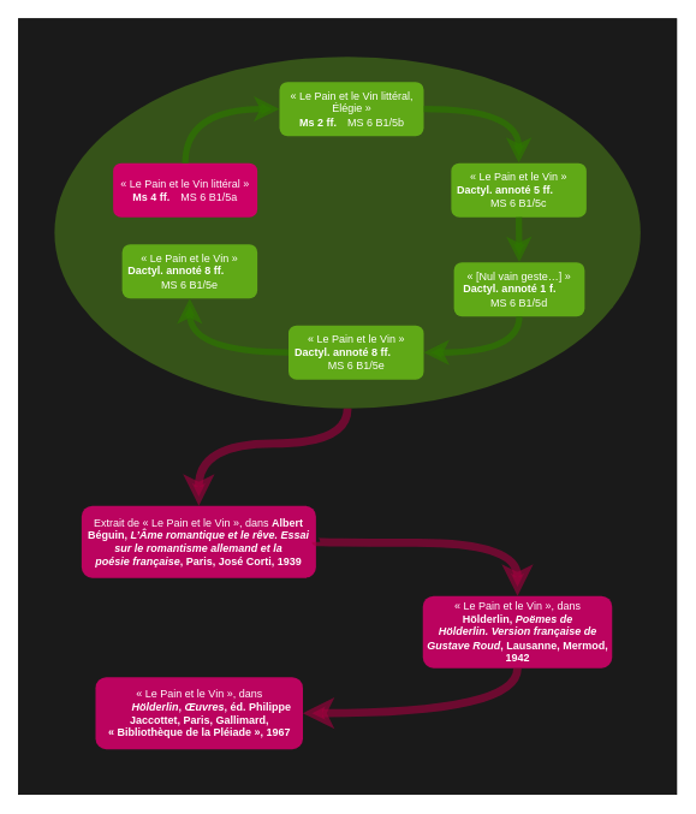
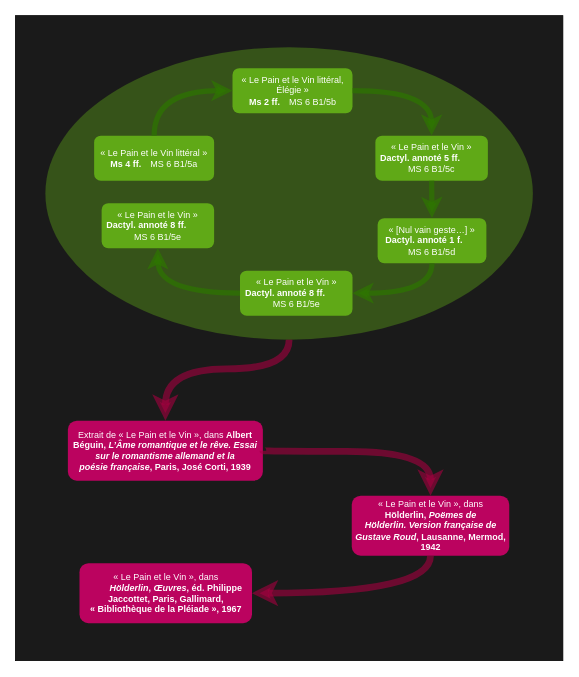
  <mxCell id="0" />
  <mxCell id="1" parent="0" />
  <mxCell id="2" value="" style="rounded=0;whiteSpace=wrap;html=1;fillColor=#1A1A1A;" parent="1" vertex="1"><mxGeometry x="20" y="20" width="730" height="860" as="geometry" /></mxCell>
  <mxCell id="3" value="" style="ellipse;whiteSpace=wrap;html=1;fillColor=#60a917;strokeColor=none;opacity=40;fontColor=#ffffff;" parent="1" vertex="1"><mxGeometry x="60" y="62" width="650" height="390" as="geometry" /></mxCell>
- <mxCell id="4" value="&lt;div&gt;&lt;span style=&quot;font-weight: normal&quot;&gt;« Le Pain et le Vin littéral »&lt;/span&gt;&lt;/div&gt;&lt;div&gt;Ms 4 ff.&lt;span style=&quot;font-weight: normal ; white-space: pre&quot;&gt;&#09;&lt;/span&gt;&lt;span style=&quot;font-weight: normal&quot;&gt;MS 6 B1/5a&lt;/span&gt;&lt;/div&gt;" style="rounded=1;whiteSpace=wrap;html=1;fillColor=#cc0066;strokeColor=none;fontStyle=1;fontColor=#ffffff;" parent="1" vertex="1"><mxGeometry x="125" y="180" width="160" height="60" as="geometry" /></mxCell>
+ <mxCell id="4" value="&lt;div&gt;&lt;span style=&quot;font-weight: normal&quot;&gt;« Le Pain et le Vin littéral »&lt;/span&gt;&lt;/div&gt;&lt;div&gt;Ms 4 ff.&lt;span style=&quot;font-weight: normal ; white-space: pre&quot;&gt;&#09;&lt;/span&gt;&lt;span style=&quot;font-weight: normal&quot;&gt;MS 6 B1/5a&lt;/span&gt;&lt;/div&gt;" style="rounded=1;whiteSpace=wrap;html=1;fillColor=#60a917;strokeColor=none;fontStyle=1;fontColor=#ffffff;" parent="1" vertex="1"><mxGeometry x="125" y="180" width="160" height="60" as="geometry" /></mxCell>
  <mxCell id="5" value="&lt;div&gt;&lt;span&gt;« Le Pain et le Vin littéral, Élégie »&lt;/span&gt;&lt;/div&gt;&lt;div&gt;&lt;span&gt;&lt;b&gt;Ms 2 ff.&lt;/b&gt;&lt;span style=&quot;white-space: pre&quot;&gt;&#09;&lt;/span&gt;MS 6 B1/5b&lt;/span&gt;&lt;/div&gt;" style="rounded=1;whiteSpace=wrap;html=1;fillColor=#60a917;strokeColor=none;fontStyle=0;fontColor=#ffffff;" parent="1" vertex="1"><mxGeometry x="309.5" y="90" width="160" height="60" as="geometry" /></mxCell>
  <mxCell id="6" value="&lt;div&gt;&lt;span style=&quot;font-weight: normal&quot;&gt;« Le Pain et le Vin »&lt;/span&gt;&lt;/div&gt;&lt;div&gt;Dactyl. annoté 5 ff.&lt;span style=&quot;font-weight: normal ; white-space: pre&quot;&gt;&#09;&lt;/span&gt;&lt;span style=&quot;font-weight: normal&quot;&gt;&amp;nbsp; MS 6 B1/5c&lt;/span&gt;&lt;/div&gt;" style="rounded=1;whiteSpace=wrap;html=1;fillColor=#60a917;strokeColor=none;fontStyle=1;fontColor=#ffffff;" parent="1" vertex="1"><mxGeometry x="500" y="180" width="150" height="60" as="geometry" /></mxCell>
  <mxCell id="7" value="&lt;div&gt;&lt;span style=&quot;font-weight: normal&quot;&gt;« [Nul vain geste…] »&lt;/span&gt;&lt;/div&gt;&lt;div&gt;Dactyl. annoté 1 f.&lt;span style=&quot;font-weight: normal ; white-space: pre&quot;&gt;&#09;&lt;/span&gt;&lt;span style=&quot;font-weight: normal&quot;&gt;&amp;nbsp; &amp;nbsp; &amp;nbsp; MS 6 B1/5d&lt;/span&gt;&lt;/div&gt;" style="rounded=1;whiteSpace=wrap;html=1;fillColor=#60a917;strokeColor=none;fontStyle=1;fontColor=#ffffff;" parent="1" vertex="1"><mxGeometry x="503" y="290" width="145" height="60" as="geometry" /></mxCell>
  <mxCell id="8" value="&lt;div&gt;&lt;span style=&quot;font-weight: normal&quot;&gt;« Le Pain et le Vin »&lt;/span&gt;&lt;/div&gt;&lt;div&gt;Dactyl. annoté 8 ff.&lt;span style=&quot;font-weight: normal ; white-space: pre&quot;&gt;&#09;&lt;/span&gt;&lt;span style=&quot;font-weight: normal&quot;&gt;&amp;nbsp; MS 6 B1/5e&lt;/span&gt;&lt;/div&gt;" style="rounded=1;whiteSpace=wrap;html=1;fillColor=#60a917;strokeColor=none;fontStyle=1;fontColor=#ffffff;" parent="1" vertex="1"><mxGeometry x="319.5" y="360" width="150" height="60" as="geometry" /></mxCell>
  <mxCell id="9" value="&lt;div&gt;&lt;span style=&quot;font-weight: normal&quot;&gt;« Le Pain et le Vin »&lt;/span&gt;&lt;/div&gt;&lt;div&gt;Dactyl. annoté 8 ff.&lt;span style=&quot;font-weight: normal ; white-space: pre&quot;&gt;&#09;&lt;/span&gt;&lt;span style=&quot;font-weight: normal&quot;&gt;&amp;nbsp; MS 6 B1/5e&lt;/span&gt;&lt;/div&gt;" style="rounded=1;whiteSpace=wrap;html=1;fillColor=#60a917;strokeColor=none;fontStyle=1;fontColor=#ffffff;" parent="1" vertex="1"><mxGeometry x="135" y="270" width="150" height="60" as="geometry" /></mxCell>
  <mxCell id="10" value="" style="endArrow=classic;html=1;fontColor=#FFFFFF;entryX=0;entryY=0.5;entryDx=0;entryDy=0;exitX=0.5;exitY=0;exitDx=0;exitDy=0;edgeStyle=orthogonalEdgeStyle;curved=1;strokeColor=#2D7600;strokeWidth=7;fillColor=#60a917;opacity=70;" parent="1" source="4" target="5" edge="1"><mxGeometry width="50" height="50" relative="1" as="geometry"><mxPoint x="60" y="560" as="sourcePoint" /><mxPoint x="110" y="510" as="targetPoint" /></mxGeometry></mxCell>
  <mxCell id="11" value="" style="endArrow=classic;html=1;fontColor=#FFFFFF;entryX=0.5;entryY=0;entryDx=0;entryDy=0;exitX=1;exitY=0.5;exitDx=0;exitDy=0;edgeStyle=orthogonalEdgeStyle;curved=1;strokeColor=#2D7600;strokeWidth=7;fillColor=#60a917;opacity=70;" parent="1" source="5" target="6" edge="1"><mxGeometry width="50" height="50" relative="1" as="geometry"><mxPoint x="150" y="180" as="sourcePoint" /><mxPoint x="300" y="130" as="targetPoint" /></mxGeometry></mxCell>
  <mxCell id="12" value="" style="endArrow=classic;html=1;fontColor=#FFFFFF;entryX=0.5;entryY=0;entryDx=0;entryDy=0;exitX=0.5;exitY=1;exitDx=0;exitDy=0;strokeColor=#2D7600;strokeWidth=7;fillColor=#60a917;opacity=70;" parent="1" source="6" target="7" edge="1"><mxGeometry width="50" height="50" relative="1" as="geometry"><mxPoint x="460" y="130" as="sourcePoint" /><mxPoint x="585" y="180" as="targetPoint" /></mxGeometry></mxCell>
  <mxCell id="13" value="" style="endArrow=classic;html=1;fontColor=#FFFFFF;entryX=1;entryY=0.5;entryDx=0;entryDy=0;exitX=0.5;exitY=1;exitDx=0;exitDy=0;edgeStyle=orthogonalEdgeStyle;curved=1;strokeColor=#2D7600;strokeWidth=7;fillColor=#60a917;opacity=70;" parent="1" source="7" target="8" edge="1"><mxGeometry width="50" height="50" relative="1" as="geometry"><mxPoint x="585" y="240" as="sourcePoint" /><mxPoint x="583" y="310" as="targetPoint" /></mxGeometry></mxCell>
  <mxCell id="14" value="" style="endArrow=classic;html=1;fontColor=#FFFFFF;exitX=0;exitY=0.5;exitDx=0;exitDy=0;edgeStyle=orthogonalEdgeStyle;curved=1;strokeColor=#2D7600;strokeWidth=7;fillColor=#60a917;opacity=70;" parent="1" source="8" target="9" edge="1"><mxGeometry width="50" height="50" relative="1" as="geometry"><mxPoint x="633" y="370" as="sourcePoint" /><mxPoint x="550" y="470" as="targetPoint" /></mxGeometry></mxCell>
  <mxCell id="15" value="&lt;font style=&quot;font-size: 12px&quot;&gt;&lt;span style=&quot;text-indent: 0.7cm&quot;&gt;&lt;span style=&quot;font-weight: normal&quot;&gt;Extrait de « Le Pain et le Vin », dans &lt;/span&gt;Albert Béguin,&amp;nbsp;&lt;/span&gt;&lt;i style=&quot;text-indent: 0.7cm&quot;&gt;L’Âme&amp;nbsp;&lt;/i&gt;&lt;i style=&quot;text-indent: 0.7cm&quot;&gt;romantique et le rêve. Essai sur le romantisme allemand et la poésie&amp;nbsp;&lt;/i&gt;&lt;font style=&quot;text-indent: 0.7cm ; font-size: 12px&quot;&gt;&lt;span lang=&quot;fr-FR&quot;&gt;&lt;i&gt;française&lt;/i&gt;&lt;/span&gt;&lt;/font&gt;&lt;font style=&quot;text-indent: 0.7cm ; font-size: 12px&quot;&gt;&lt;span lang=&quot;fr-FR&quot;&gt;,&amp;nbsp;&lt;/span&gt;&lt;/font&gt;&lt;span style=&quot;text-indent: 0.7cm&quot;&gt;Paris, José Corti, 1939&lt;/span&gt;&lt;font face=&quot;Times New Roman, serif&quot; style=&quot;font-weight: normal ; text-indent: 0.7cm&quot;&gt;&lt;span lang=&quot;fr-FR&quot;&gt;&lt;br&gt;&lt;/span&gt;&lt;/font&gt;&lt;/font&gt;" style="rounded=1;whiteSpace=wrap;html=1;fillColor=#CC0066;strokeColor=none;fontColor=#ffffff;fontStyle=1;align=center;opacity=90;" parent="1" vertex="1"><mxGeometry x="90" y="560" width="260" height="80" as="geometry" /></mxCell>
  <mxCell id="16" value="&lt;span style=&quot;background-color: transparent ; text-indent: 0.7cm&quot;&gt;&lt;span style=&quot;font-weight: normal&quot;&gt;« Le Pain et le Vin », dans&lt;/span&gt;&lt;br&gt;Hölderlin, &lt;/span&gt;&lt;i style=&quot;background-color: transparent ; text-indent: 0.7cm&quot;&gt;Poëmes de&lt;br&gt;Hölderlin. Version française de Gustave Roud&lt;/i&gt;&lt;span style=&quot;background-color: transparent ; text-indent: 0.7cm&quot;&gt;, Lausanne, Mermod,&lt;br&gt;1942&lt;/span&gt;" style="rounded=1;whiteSpace=wrap;html=1;fillColor=#CC0066;strokeColor=none;fontColor=#ffffff;fontStyle=1;align=center;opacity=90;" parent="1" vertex="1"><mxGeometry x="468.5" y="660" width="210" height="80" as="geometry" /></mxCell>
  <mxCell id="17" value="&lt;font style=&quot;background-color: transparent ; text-indent: 0.7cm&quot;&gt;&lt;span lang=&quot;fr-FR&quot;&gt;&lt;span style=&quot;text-indent: 26.457px&quot;&gt;&lt;span style=&quot;font-weight: normal&quot;&gt;« Le Pain et le Vin », dans&lt;/span&gt;&lt;br&gt;&lt;div style=&quot;text-indent: 26.457px&quot;&gt;&lt;font style=&quot;background-color: transparent ; text-indent: 0.7cm&quot;&gt;&lt;span lang=&quot;fr-FR&quot;&gt;&lt;i&gt;Hölderlin&lt;/i&gt;&lt;/span&gt;&lt;/font&gt;&lt;font style=&quot;background-color: transparent ; text-indent: 0.7cm&quot;&gt;&lt;span lang=&quot;fr-FR&quot;&gt;,&amp;nbsp;&lt;/span&gt;&lt;/font&gt;&lt;font style=&quot;background-color: transparent ; text-indent: 0.7cm&quot;&gt;&lt;span lang=&quot;fr-FR&quot;&gt;&lt;i&gt;Œuvres&lt;/i&gt;&lt;/span&gt;&lt;/font&gt;&lt;font style=&quot;background-color: transparent ; text-indent: 0.7cm&quot;&gt;&lt;span lang=&quot;fr-FR&quot;&gt;,&amp;nbsp;éd. Philippe Jaccottet, Paris, Gallimard, «&amp;nbsp;Bibliothèque de la Pléiade », 1967&lt;/span&gt;&lt;/font&gt;&lt;/div&gt;&lt;/span&gt;&lt;/span&gt;&lt;/font&gt;" style="rounded=1;whiteSpace=wrap;html=1;fillColor=#CC0066;strokeColor=none;fontColor=#ffffff;fontStyle=1;align=center;opacity=90;" parent="1" vertex="1"><mxGeometry x="105.5" y="750" width="230" height="80" as="geometry" /></mxCell>
  <mxCell id="18" value="" style="endArrow=classic;html=1;fontColor=#FFFFFF;entryX=0.5;entryY=0;entryDx=0;entryDy=0;strokeColor=#A50040;fillColor=#d80073;opacity=60;edgeStyle=orthogonalEdgeStyle;curved=1;strokeWidth=9;" parent="1" source="3" target="15" edge="1"><mxGeometry width="50" height="50" relative="1" as="geometry"><mxPoint x="385" y="471" as="sourcePoint" /><mxPoint x="740" y="330" as="targetPoint" /><Array as="points"><mxPoint x="385" y="491" /><mxPoint x="220" y="491" /></Array></mxGeometry></mxCell>
  <mxCell id="19" value="" style="endArrow=classic;html=1;fontColor=#FFFFFF;strokeColor=#A50040;fillColor=#d80073;opacity=60;edgeStyle=orthogonalEdgeStyle;curved=1;strokeWidth=9;exitX=1;exitY=0.5;exitDx=0;exitDy=0;entryX=0.5;entryY=0;entryDx=0;entryDy=0;" parent="1" source="15" target="16" edge="1"><mxGeometry width="50" height="50" relative="1" as="geometry"><mxPoint x="397.324" y="579.165" as="sourcePoint" /><mxPoint x="432.618" y="716.441" as="targetPoint" /><Array as="points"><mxPoint x="350.5" y="601" /><mxPoint x="573.5" y="601" /></Array></mxGeometry></mxCell>
  <mxCell id="20" value="" style="endArrow=classic;html=1;fontColor=#FFFFFF;strokeColor=#A50040;fillColor=#d80073;opacity=60;strokeWidth=9;exitX=0.5;exitY=1;exitDx=0;exitDy=0;entryX=1;entryY=0.5;entryDx=0;entryDy=0;edgeStyle=orthogonalEdgeStyle;curved=1;" parent="1" source="16" target="17" edge="1"><mxGeometry width="50" height="50" relative="1" as="geometry"><mxPoint x="550.5" y="790" as="sourcePoint" /><mxPoint x="560.5" y="850" as="targetPoint" /></mxGeometry></mxCell>
